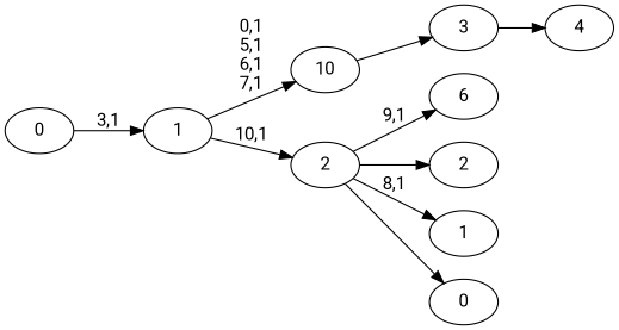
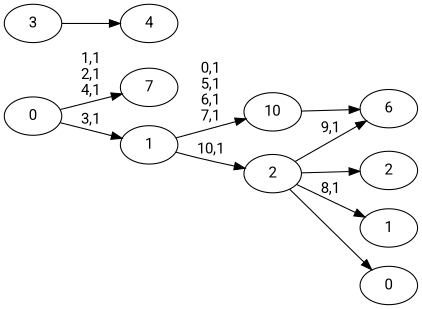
  digraph {
    fontname=Roboto
    rankdir=LR
    node [fontname=Roboto]
    edge [fontname=Roboto]
+   n1 [label=7]
    n2 [label=6]
    n3 [label=4]
    n4 [label=3]
    10
    n6 [label=2]
    n7 [label=1]
    n8 [label=0]
    2
    1
    0
    n4 -> n3
-   10 -> n4
+   10 -> n2
    2 -> n2 [label="9,1"]
    2 -> n6
    2 -> n7 [label="8,1"]
    2 -> n8
    1 -> 10 [label="0,1\n5,1\n6,1\n7,1"]
    1 -> 2 [label="10,1"]
+   0 -> n1 [label="1,1\n2,1\n4,1"]
    0 -> 1 [label="3,1"]
  }
